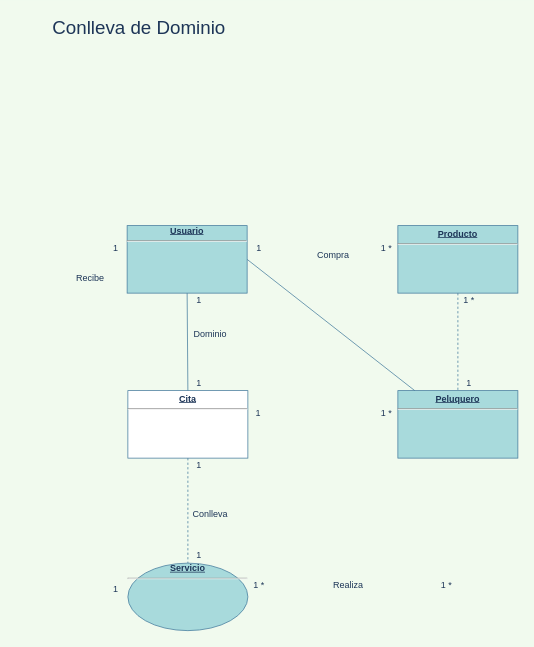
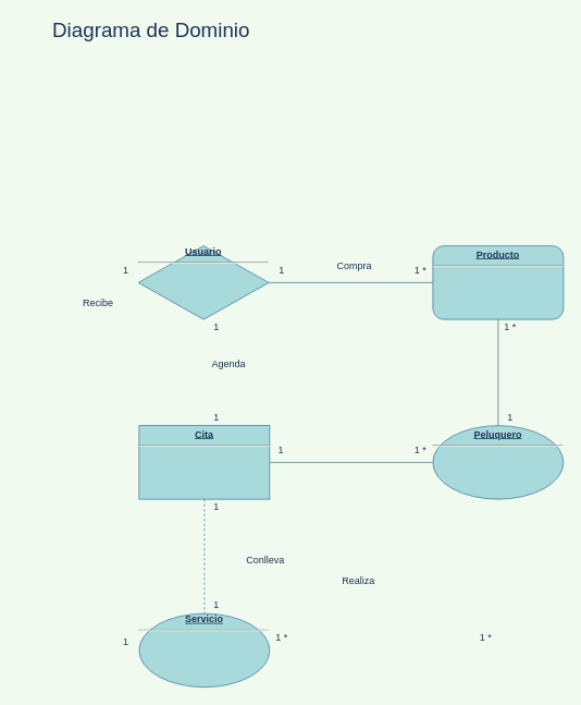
  <mxCell id="0" />
  <mxCell id="1" parent="0" />
- <mxCell id="2" value="&lt;p style=&quot;margin: 0px ; margin-top: 4px ; text-align: center ; text-decoration: underline&quot;&gt;&lt;b&gt;Producto&lt;/b&gt;&lt;br&gt;&lt;/p&gt;&lt;hr&gt;&lt;p style=&quot;margin: 0px ; margin-left: 8px&quot;&gt;&lt;br&gt;&lt;/p&gt;" style="verticalAlign=top;align=left;overflow=fill;fontSize=12;fontFamily=Helvetica;html=1;fillColor=#A8DADC;strokeColor=#457B9D;fontColor=#1D3557;" vertex="1" parent="1"><mxGeometry x="530" y="300" width="160" height="90" as="geometry" /></mxCell>
- <mxCell id="3" value="&lt;p style=&quot;margin: 0px ; margin-top: 4px ; text-align: center ; text-decoration: underline&quot;&gt;&lt;b&gt;Peluquero&lt;/b&gt;&lt;br&gt;&lt;/p&gt;&lt;hr&gt;&lt;p style=&quot;margin: 0px ; margin-left: 8px&quot;&gt;&lt;br&gt;&lt;/p&gt;" style="verticalAlign=top;align=left;overflow=fill;fontSize=12;fontFamily=Helvetica;html=1;fillColor=#A8DADC;strokeColor=#457B9D;fontColor=#1D3557;" vertex="1" parent="1"><mxGeometry x="530" y="520" width="160" height="90" as="geometry" /></mxCell>
- <mxCell id="4" value="&lt;p style=&quot;margin: 0px ; margin-top: 4px ; text-align: center ; text-decoration: underline&quot;&gt;&lt;b&gt;Cita&lt;/b&gt;&lt;br&gt;&lt;/p&gt;&lt;hr&gt;&lt;p style=&quot;margin: 0px ; margin-left: 8px&quot;&gt;&lt;br&gt;&lt;/p&gt;" style="verticalAlign=top;align=left;overflow=fill;fontSize=12;fontFamily=Helvetica;html=1;fillColor=#ffffff;strokeColor=#457B9D;fontColor=#1D3557;" vertex="1" parent="1"><mxGeometry x="170" y="520" width="160" height="90" as="geometry" /></mxCell>
- <mxCell id="5" value="&lt;u&gt;&lt;b&gt;Usuario&lt;/b&gt;&lt;/u&gt;&lt;hr align=&quot;center&quot;&gt;&lt;p style=&quot;margin: 0px ; margin-left: 8px&quot; align=&quot;center&quot;&gt;&lt;br&gt;&lt;/p&gt;" style="verticalAlign=top;align=center;overflow=fill;fontSize=12;fontFamily=Helvetica;html=1;fillColor=#A8DADC;strokeColor=#457B9D;fontColor=#1D3557;" vertex="1" parent="1"><mxGeometry x="169" y="300" width="160" height="90" as="geometry" /></mxCell>
- <mxCell id="6" value="" style="endArrow=none;html=1;rounded=0;exitX=0.5;exitY=1;exitDx=0;exitDy=0;entryX=0.5;entryY=0;entryDx=0;entryDy=0;labelBackgroundColor=#F1FAEE;strokeColor=#457B9D;fontColor=#1D3557;" edge="1" parent="1" source="5" target="4"><mxGeometry width="50" height="50" relative="1" as="geometry"><mxPoint x="440" y="360" as="sourcePoint" /><mxPoint x="490" y="310" as="targetPoint" /></mxGeometry></mxCell>
- <mxCell id="7" value="Dominio" style="text;html=1;strokeColor=none;fillColor=none;align=center;verticalAlign=middle;whiteSpace=wrap;rounded=0;fontColor=#1D3557;" vertex="1" parent="1"><mxGeometry x="250" y="430" width="60" height="30" as="geometry" /></mxCell>
+ <mxCell id="2" value="&lt;p style=&quot;margin: 0px ; margin-top: 4px ; text-align: center ; text-decoration: underline&quot;&gt;&lt;b&gt;Producto&lt;/b&gt;&lt;br&gt;&lt;/p&gt;&lt;hr&gt;&lt;p style=&quot;margin: 0px ; margin-left: 8px&quot;&gt;&lt;br&gt;&lt;/p&gt;" style="verticalAlign=top;align=left;overflow=fill;fontSize=12;fontFamily=Helvetica;html=1;fillColor=#A8DADC;strokeColor=#457B9D;fontColor=#1D3557;rounded=1;" vertex="1" parent="1"><mxGeometry x="530" y="300" width="160" height="90" as="geometry" /></mxCell>
+ <mxCell id="3" value="&lt;p style=&quot;margin: 0px ; margin-top: 4px ; text-align: center ; text-decoration: underline&quot;&gt;&lt;b&gt;Peluquero&lt;/b&gt;&lt;br&gt;&lt;/p&gt;&lt;hr&gt;&lt;p style=&quot;margin: 0px ; margin-left: 8px&quot;&gt;&lt;br&gt;&lt;/p&gt;" style="ellipse;verticalAlign=top;align=left;overflow=fill;fontSize=12;fontFamily=Helvetica;html=1;fillColor=#A8DADC;strokeColor=#457B9D;fontColor=#1D3557;" vertex="1" parent="1"><mxGeometry x="530" y="520" width="160" height="90" as="geometry" /></mxCell>
+ <mxCell id="4" value="&lt;p style=&quot;margin: 0px ; margin-top: 4px ; text-align: center ; text-decoration: underline&quot;&gt;&lt;b&gt;Cita&lt;/b&gt;&lt;br&gt;&lt;/p&gt;&lt;hr&gt;&lt;p style=&quot;margin: 0px ; margin-left: 8px&quot;&gt;&lt;br&gt;&lt;/p&gt;" style="verticalAlign=top;align=left;overflow=fill;fontSize=12;fontFamily=Helvetica;html=1;fillColor=#A8DADC;strokeColor=#457B9D;fontColor=#1D3557;" vertex="1" parent="1"><mxGeometry x="170" y="520" width="160" height="90" as="geometry" /></mxCell>
+ <mxCell id="5" value="&lt;u&gt;&lt;b&gt;Usuario&lt;/b&gt;&lt;/u&gt;&lt;hr align=&quot;center&quot;&gt;&lt;p style=&quot;margin: 0px ; margin-left: 8px&quot; align=&quot;center&quot;&gt;&lt;br&gt;&lt;/p&gt;" style="rhombus;verticalAlign=top;align=center;overflow=fill;fontSize=12;fontFamily=Helvetica;html=1;fillColor=#A8DADC;strokeColor=#457B9D;fontColor=#1D3557;" vertex="1" parent="1"><mxGeometry x="169" y="300" width="160" height="90" as="geometry" /></mxCell>
+ <mxCell id="7" value="Agenda" style="text;html=1;strokeColor=none;fillColor=none;align=center;verticalAlign=middle;whiteSpace=wrap;rounded=0;fontColor=#1D3557;" vertex="1" parent="1"><mxGeometry x="250" y="430" width="60" height="30" as="geometry" /></mxCell>
  <mxCell id="8" value="1" style="text;html=1;strokeColor=none;fillColor=none;align=center;verticalAlign=middle;whiteSpace=wrap;rounded=0;fontColor=#1D3557;" vertex="1" parent="1"><mxGeometry x="250" y="390" width="30" height="20" as="geometry" /></mxCell>
  <mxCell id="9" value="1" style="text;html=1;strokeColor=none;fillColor=none;align=center;verticalAlign=middle;whiteSpace=wrap;rounded=0;fontColor=#1D3557;" vertex="1" parent="1"><mxGeometry x="250" y="500" width="30" height="20" as="geometry" /></mxCell>
- <mxCell id="10" value="" style="endArrow=none;html=1;rounded=0;exitX=1;exitY=0.5;exitDx=0;exitDy=0;labelBackgroundColor=#F1FAEE;strokeColor=#457B9D;fontColor=#1D3557;" edge="1" parent="1" source="5" target="3"><mxGeometry width="50" height="50" relative="1" as="geometry"><mxPoint x="430" y="370" as="sourcePoint" /><mxPoint x="430" y="500" as="targetPoint" /></mxGeometry></mxCell>
- <mxCell id="11" value="Compra" style="text;html=1;strokeColor=none;fillColor=none;align=center;verticalAlign=middle;whiteSpace=wrap;rounded=0;fontColor=#1D3557;" vertex="1" parent="1"><mxGeometry x="414" y="325" width="60" height="30" as="geometry" /></mxCell>
+ <mxCell id="10" value="" style="endArrow=none;html=1;rounded=0;exitX=1;exitY=0.5;exitDx=0;exitDy=0;entryX=0;entryY=0.5;entryDx=0;entryDy=0;labelBackgroundColor=#F1FAEE;strokeColor=#457B9D;fontColor=#1D3557;" edge="1" parent="1" source="5" target="2"><mxGeometry width="50" height="50" relative="1" as="geometry"><mxPoint x="430" y="370" as="sourcePoint" /><mxPoint x="430" y="500" as="targetPoint" /></mxGeometry></mxCell>
+ <mxCell id="11" value="Compra" style="text;html=1;strokeColor=none;fillColor=none;align=center;verticalAlign=middle;whiteSpace=wrap;rounded=0;fontColor=#1D3557;" vertex="1" parent="1"><mxGeometry x="404" y="310" width="60" height="30" as="geometry" /></mxCell>
  <mxCell id="12" value="1" style="text;html=1;strokeColor=none;fillColor=none;align=center;verticalAlign=middle;whiteSpace=wrap;rounded=0;fontColor=#1D3557;" vertex="1" parent="1"><mxGeometry x="330" y="320" width="30" height="20" as="geometry" /></mxCell>
  <mxCell id="13" value="1 *" style="text;html=1;strokeColor=none;fillColor=none;align=center;verticalAlign=middle;whiteSpace=wrap;rounded=0;fontColor=#1D3557;" vertex="1" parent="1"><mxGeometry x="500" y="320" width="30" height="20" as="geometry" /></mxCell>
- <mxCell id="14" value="" style="endArrow=none;html=1;rounded=0;exitX=0.5;exitY=1;exitDx=0;exitDy=0;entryX=0.5;entryY=0;entryDx=0;entryDy=0;labelBackgroundColor=#F1FAEE;strokeColor=#457B9D;fontColor=#1D3557;dashed=1;" edge="1" parent="1" source="2" target="3"><mxGeometry width="50" height="50" relative="1" as="geometry"><mxPoint x="440" y="440" as="sourcePoint" /><mxPoint x="490" y="390" as="targetPoint" /></mxGeometry></mxCell>
+ <mxCell id="14" value="" style="endArrow=none;html=1;rounded=0;exitX=0.5;exitY=1;exitDx=0;exitDy=0;entryX=0.5;entryY=0;entryDx=0;entryDy=0;labelBackgroundColor=#F1FAEE;strokeColor=#457B9D;fontColor=#1D3557;" edge="1" parent="1" source="2" target="3"><mxGeometry width="50" height="50" relative="1" as="geometry"><mxPoint x="440" y="440" as="sourcePoint" /><mxPoint x="490" y="390" as="targetPoint" /></mxGeometry></mxCell>
  <mxCell id="15" value="1 *" style="text;html=1;strokeColor=none;fillColor=none;align=center;verticalAlign=middle;whiteSpace=wrap;rounded=0;fontColor=#1D3557;" vertex="1" parent="1"><mxGeometry x="610" y="390" width="30" height="20" as="geometry" /></mxCell>
  <mxCell id="16" value="1" style="text;html=1;strokeColor=none;fillColor=none;align=center;verticalAlign=middle;whiteSpace=wrap;rounded=0;fontColor=#1D3557;" vertex="1" parent="1"><mxGeometry x="610" y="500" width="30" height="20" as="geometry" /></mxCell>
+ <mxCell id="17" value="" style="endArrow=none;html=1;rounded=0;exitX=1;exitY=0.5;exitDx=0;exitDy=0;entryX=0;entryY=0.5;entryDx=0;entryDy=0;labelBackgroundColor=#F1FAEE;strokeColor=#457B9D;fontColor=#1D3557;" edge="1" parent="1" source="4" target="3"><mxGeometry width="50" height="50" relative="1" as="geometry"><mxPoint x="334" y="650" as="sourcePoint" /><mxPoint x="534" y="650" as="targetPoint" /></mxGeometry></mxCell>
  <mxCell id="18" value="1 *" style="text;html=1;strokeColor=none;fillColor=none;align=center;verticalAlign=middle;whiteSpace=wrap;rounded=0;fontColor=#1D3557;" vertex="1" parent="1"><mxGeometry x="500" y="540" width="30" height="20" as="geometry" /></mxCell>
  <mxCell id="19" value="1" style="text;html=1;strokeColor=none;fillColor=none;align=center;verticalAlign=middle;whiteSpace=wrap;rounded=0;fontColor=#1D3557;" vertex="1" parent="1"><mxGeometry x="329" y="540" width="30" height="20" as="geometry" /></mxCell>
  <mxCell id="20" value="&lt;u&gt;&lt;b&gt;Servicio&lt;/b&gt;&lt;/u&gt;&lt;br&gt;&lt;hr align=&quot;center&quot;&gt;&lt;p style=&quot;margin: 0px ; margin-left: 8px&quot; align=&quot;center&quot;&gt;&lt;br&gt;&lt;/p&gt;" style="ellipse;verticalAlign=top;align=center;overflow=fill;fontSize=12;fontFamily=Helvetica;html=1;fillColor=#A8DADC;strokeColor=#457B9D;fontColor=#1D3557;" vertex="1" parent="1"><mxGeometry x="170" y="750" width="160" height="90" as="geometry" /></mxCell>
  <mxCell id="21" value="Recibe" style="text;html=1;strokeColor=none;fillColor=none;align=center;verticalAlign=middle;whiteSpace=wrap;rounded=0;fontColor=#1D3557;" vertex="1" parent="1"><mxGeometry x="90" y="355" width="60" height="30" as="geometry" /></mxCell>
  <mxCell id="22" value="1" style="text;html=1;strokeColor=none;fillColor=none;align=center;verticalAlign=middle;whiteSpace=wrap;rounded=0;fontColor=#1D3557;" vertex="1" parent="1"><mxGeometry x="139" y="320" width="30" height="20" as="geometry" /></mxCell>
  <mxCell id="23" value="1" style="text;html=1;strokeColor=none;fillColor=none;align=center;verticalAlign=middle;whiteSpace=wrap;rounded=0;fontColor=#1D3557;" vertex="1" parent="1"><mxGeometry x="139" y="775" width="30" height="20" as="geometry" /></mxCell>
  <mxCell id="24" value="" style="endArrow=none;html=1;rounded=0;exitX=0.5;exitY=1;exitDx=0;exitDy=0;entryX=0.5;entryY=0;entryDx=0;entryDy=0;labelBackgroundColor=#F1FAEE;strokeColor=#457B9D;fontColor=#1D3557;dashed=1;" edge="1" parent="1" source="4" target="20"><mxGeometry width="50" height="50" relative="1" as="geometry"><mxPoint x="334" y="640" as="sourcePoint" /><mxPoint x="534" y="640" as="targetPoint" /></mxGeometry></mxCell>
- <mxCell id="25" value="Realiza" style="text;html=1;strokeColor=none;fillColor=none;align=center;verticalAlign=middle;whiteSpace=wrap;rounded=0;fontColor=#1D3557;" vertex="1" parent="1"><mxGeometry x="434" y="765" width="60" height="30" as="geometry" /></mxCell>
+ <mxCell id="25" value="Realiza" style="text;html=1;strokeColor=none;fillColor=none;align=center;verticalAlign=middle;whiteSpace=wrap;rounded=0;fontColor=#1D3557;" vertex="1" parent="1"><mxGeometry x="409" y="695" width="60" height="30" as="geometry" /></mxCell>
  <mxCell id="26" value="1 *" style="text;html=1;strokeColor=none;fillColor=none;align=center;verticalAlign=middle;whiteSpace=wrap;rounded=0;fontColor=#1D3557;" vertex="1" parent="1"><mxGeometry x="330" y="770" width="30" height="20" as="geometry" /></mxCell>
  <mxCell id="27" value="1 *" style="text;html=1;strokeColor=none;fillColor=none;align=center;verticalAlign=middle;whiteSpace=wrap;rounded=0;fontColor=#1D3557;" vertex="1" parent="1"><mxGeometry x="580" y="770" width="30" height="20" as="geometry" /></mxCell>
- <mxCell id="28" value="Conlleva" style="text;html=1;strokeColor=none;fillColor=none;align=center;verticalAlign=middle;whiteSpace=wrap;rounded=0;fontColor=#1D3557;" vertex="1" parent="1"><mxGeometry x="250" y="670" width="60" height="30" as="geometry" /></mxCell>
+ <mxCell id="28" value="Conlleva" style="text;html=1;strokeColor=none;fillColor=none;align=center;verticalAlign=middle;whiteSpace=wrap;rounded=0;fontColor=#1D3557;" vertex="1" parent="1"><mxGeometry x="295" y="670" width="60" height="30" as="geometry" /></mxCell>
  <mxCell id="29" value="1" style="text;html=1;strokeColor=none;fillColor=none;align=center;verticalAlign=middle;whiteSpace=wrap;rounded=0;fontColor=#1D3557;" vertex="1" parent="1"><mxGeometry x="250" y="610" width="30" height="20" as="geometry" /></mxCell>
  <mxCell id="30" value="1" style="text;html=1;strokeColor=none;fillColor=none;align=center;verticalAlign=middle;whiteSpace=wrap;rounded=0;fontColor=#1D3557;" vertex="1" parent="1"><mxGeometry x="250" y="730" width="30" height="20" as="geometry" /></mxCell>
- <mxCell id="31" value="&lt;font style=&quot;font-size: 25px&quot;&gt;Conlleva de Dominio&lt;/font&gt;" style="text;html=1;strokeColor=none;fillColor=none;align=center;verticalAlign=middle;whiteSpace=wrap;rounded=0;fontColor=#1D3557;" vertex="1" parent="1"><mxGeometry x="20" y="20" width="330" height="30" as="geometry" /></mxCell>
+ <mxCell id="31" value="&lt;font style=&quot;font-size: 25px&quot;&gt;Diagrama de Dominio&lt;/font&gt;" style="text;html=1;strokeColor=none;fillColor=none;align=center;verticalAlign=middle;whiteSpace=wrap;rounded=0;fontColor=#1D3557;" vertex="1" parent="1"><mxGeometry x="20" y="20" width="330" height="30" as="geometry" /></mxCell>
